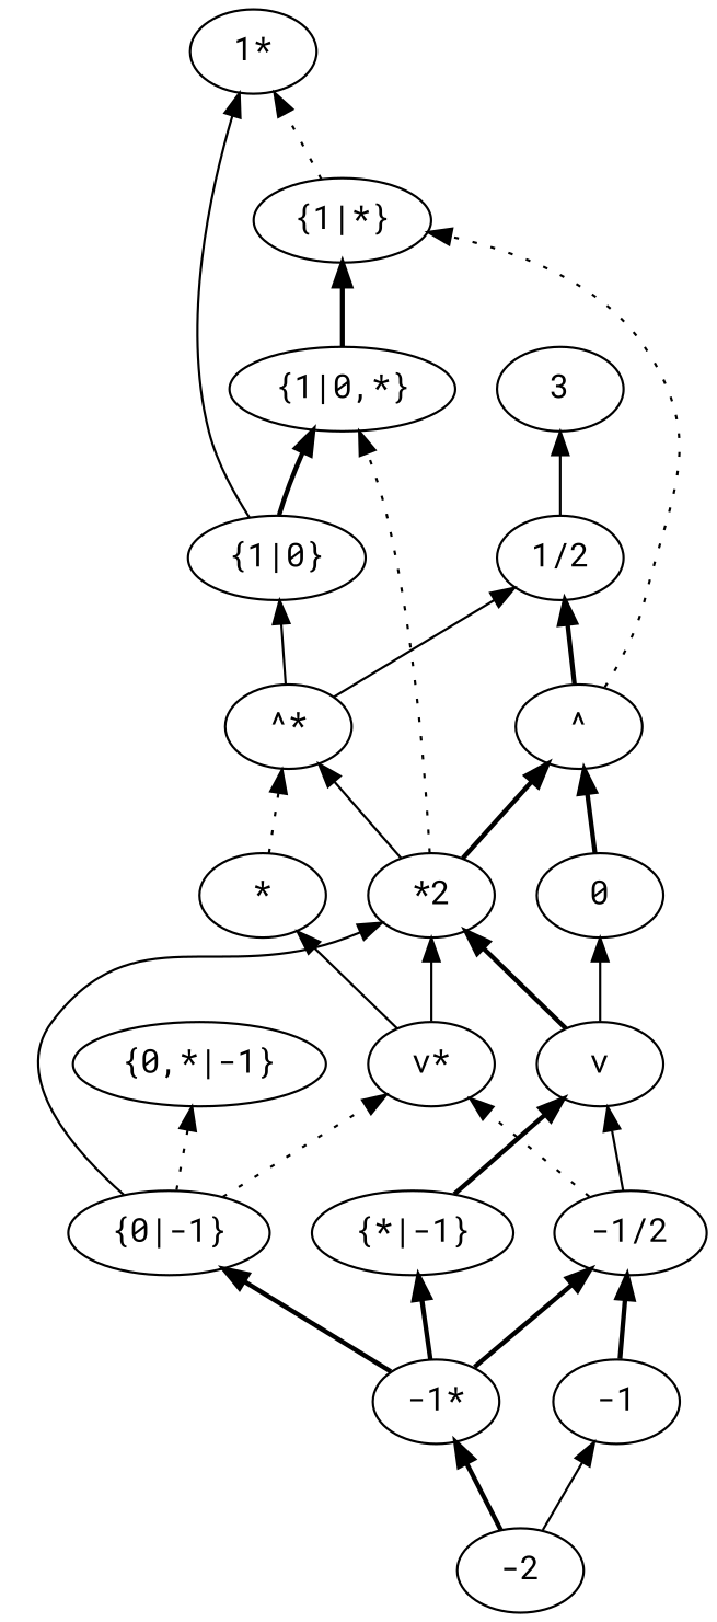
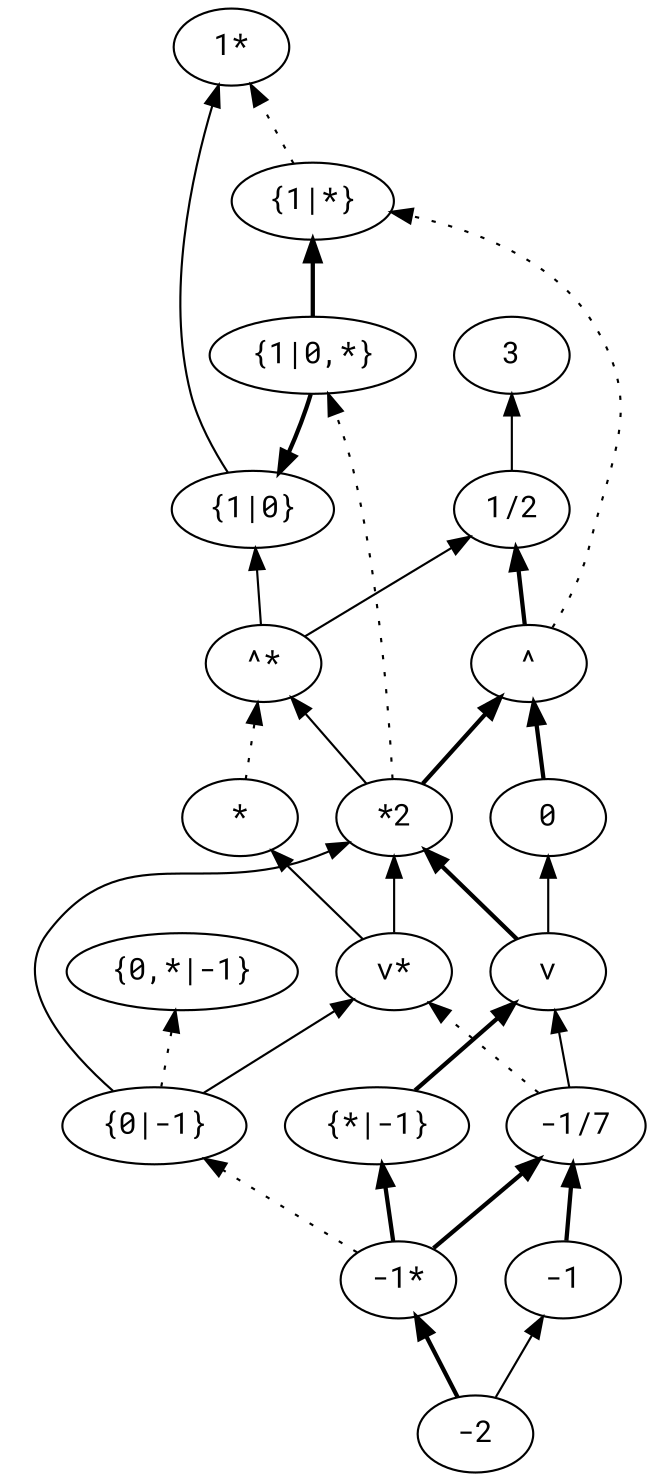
  digraph {
    fontname="Roboto Mono"
    rankdir=BT
    node [fontname="Roboto Mono"]
    edge [fontname="Roboto Mono" style=solid]
    n1 [label=-2]
    n2 [label=-1]
    n3 [label="-1*"]
-   n4 [label="-1/2"]
+   n4 [label="-1/7"]
    n5 [label="{0|-1}"]
    n6 [label="{*|-1}"]
    n7 [label="v*"]
    n8 [label=v]
    n9 [label="{0,*|-1}"]
    n10 [label="*2"]
    n11 [label="*"]
    n12 [label=0]
    n13 [label="^*"]
    n14 [label="{1|0}"]
    n15 [label="1/2"]
    n16 [label="1*"]
    n17 [label=3]
    n18 [label="{1|0,*}"]
    n19 [label="^"]
    n20 [label="{1|*}"]
    n1 -> n2
    n1 -> n3 [style=bold]
    n2 -> n4 [style=bold]
    n3 -> n4 [style=bold]
-   n3 -> n5 [style=bold]
+   n3 -> n5 [style=dotted]
    n3 -> n6 [style=bold]
    n4 -> n7 [style=dotted]
    n4 -> n8
-   n5 -> n7 [style=dotted]
+   n5 -> n7
    n5 -> n9 [style=dotted]
    n5 -> n10
    n6 -> n8 [style=bold]
    n7 -> n10
    n7 -> n11
    n8 -> n10 [style=bold]
    n8 -> n12
    n10 -> n13
    n10 -> n18 [style=dotted]
    n10 -> n19 [style=bold]
    n11 -> n13 [style=dotted]
    n12 -> n19 [style=bold]
    n13 -> n14
    n13 -> n15
    n14 -> n16
    n15 -> n17
-   n14 -> n18 [style=bold]
+   n18 -> n14 [style=bold]
    n18 -> n20 [style=bold]
    n19 -> n15 [style=bold]
    n19 -> n20 [style=dotted]
    n20 -> n16 [style=dotted]
  }
